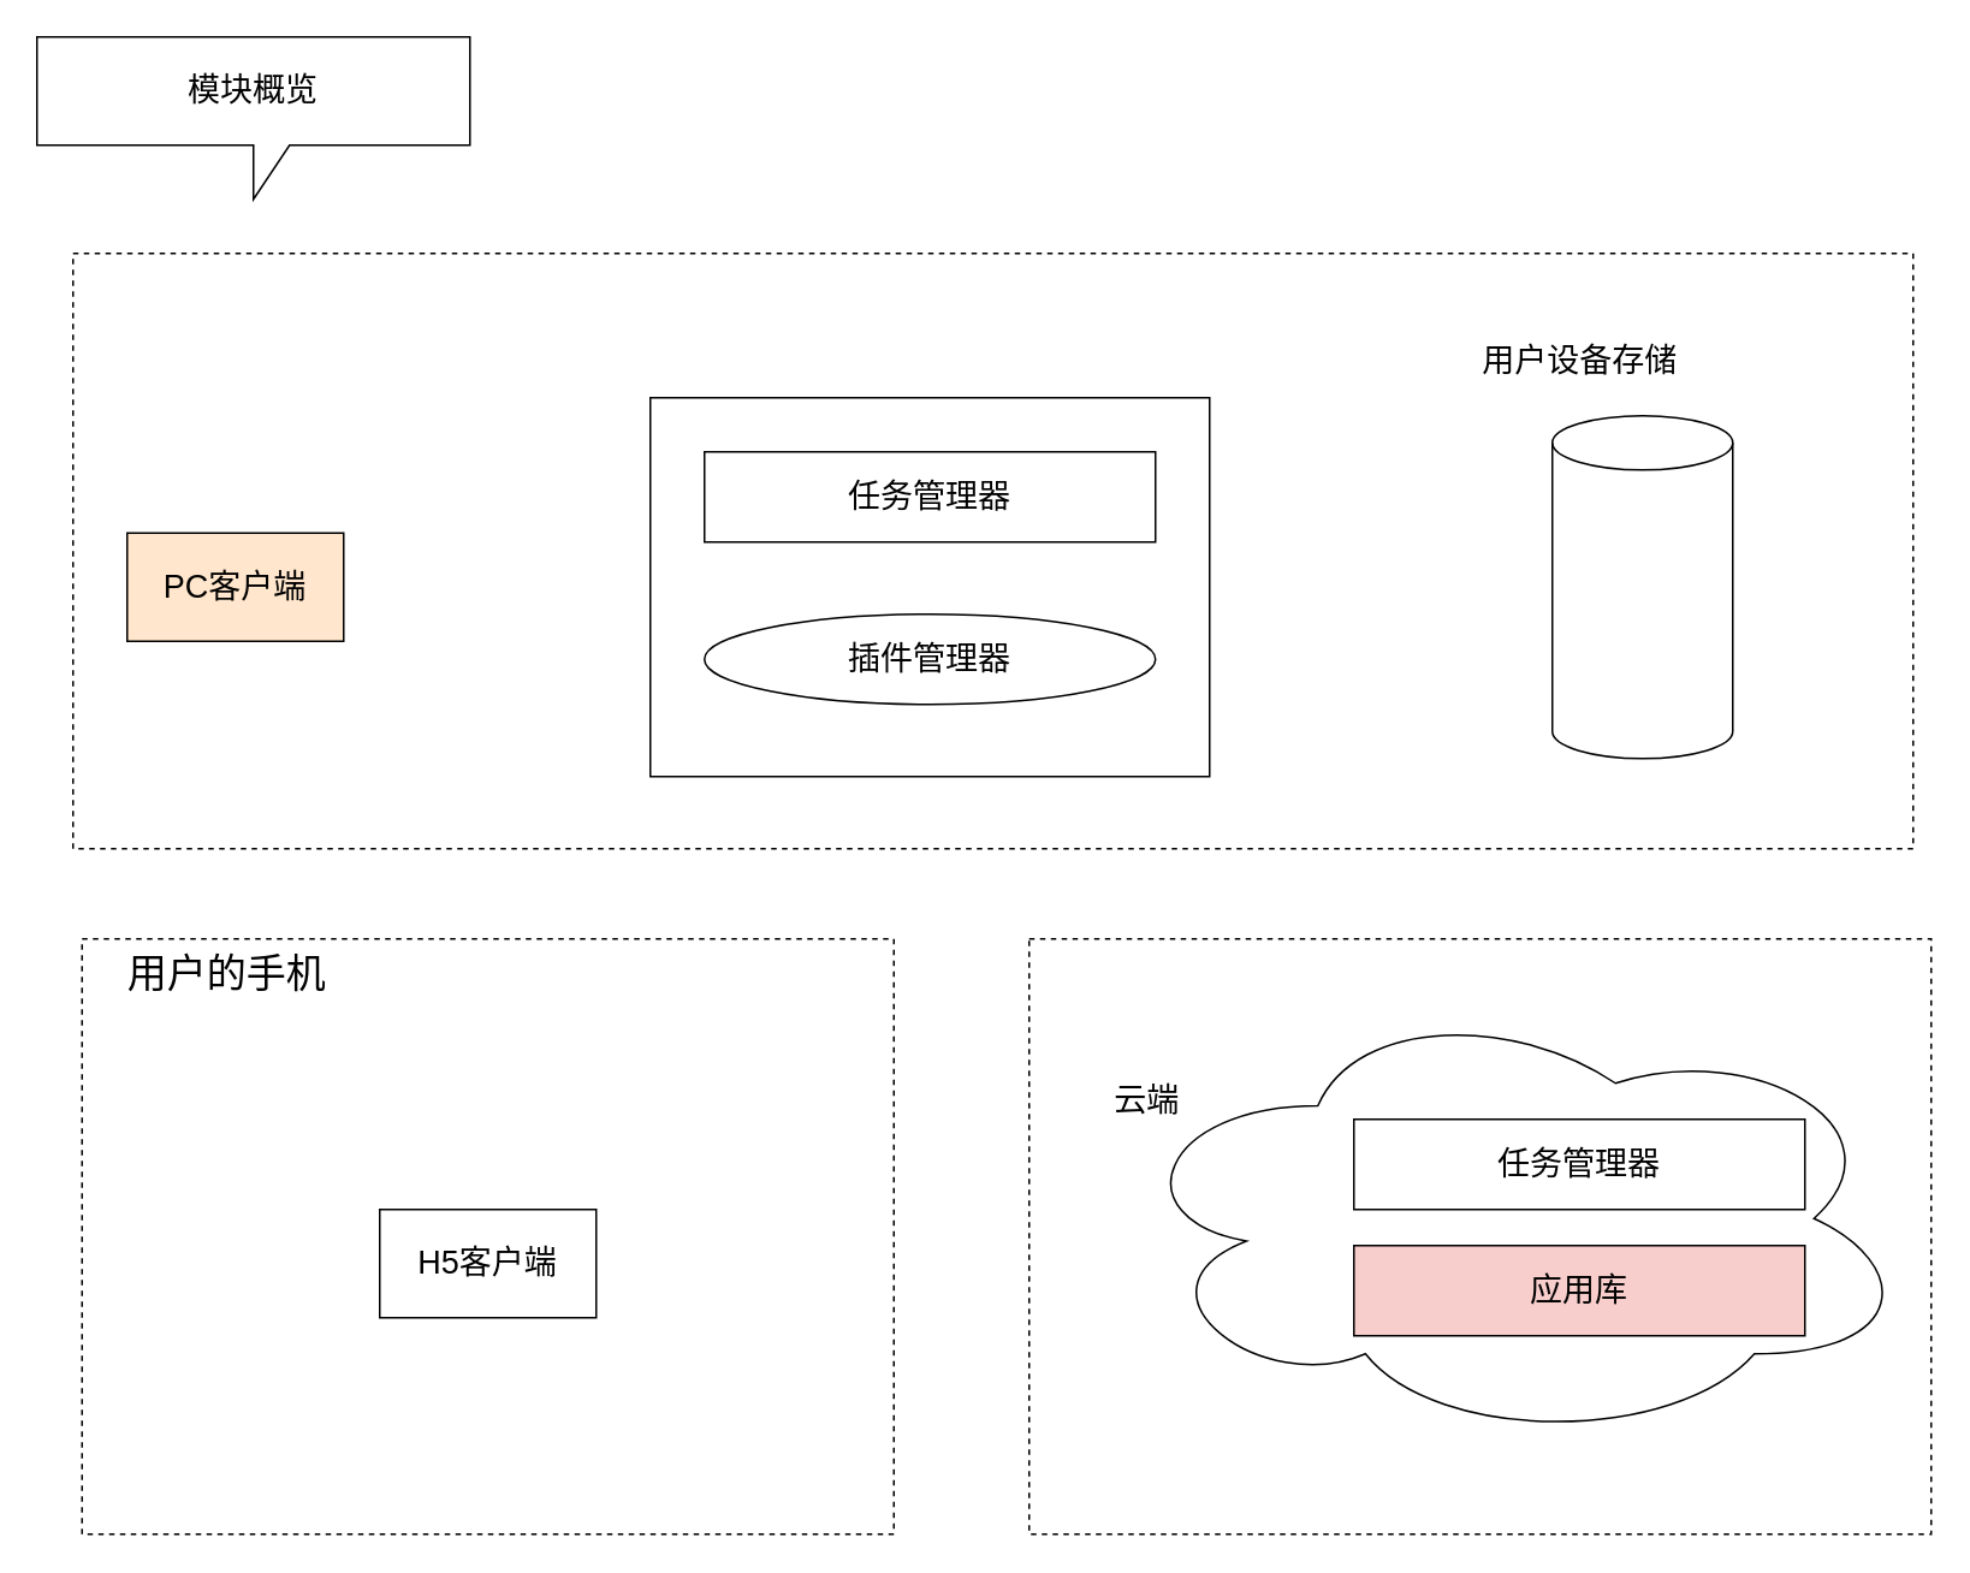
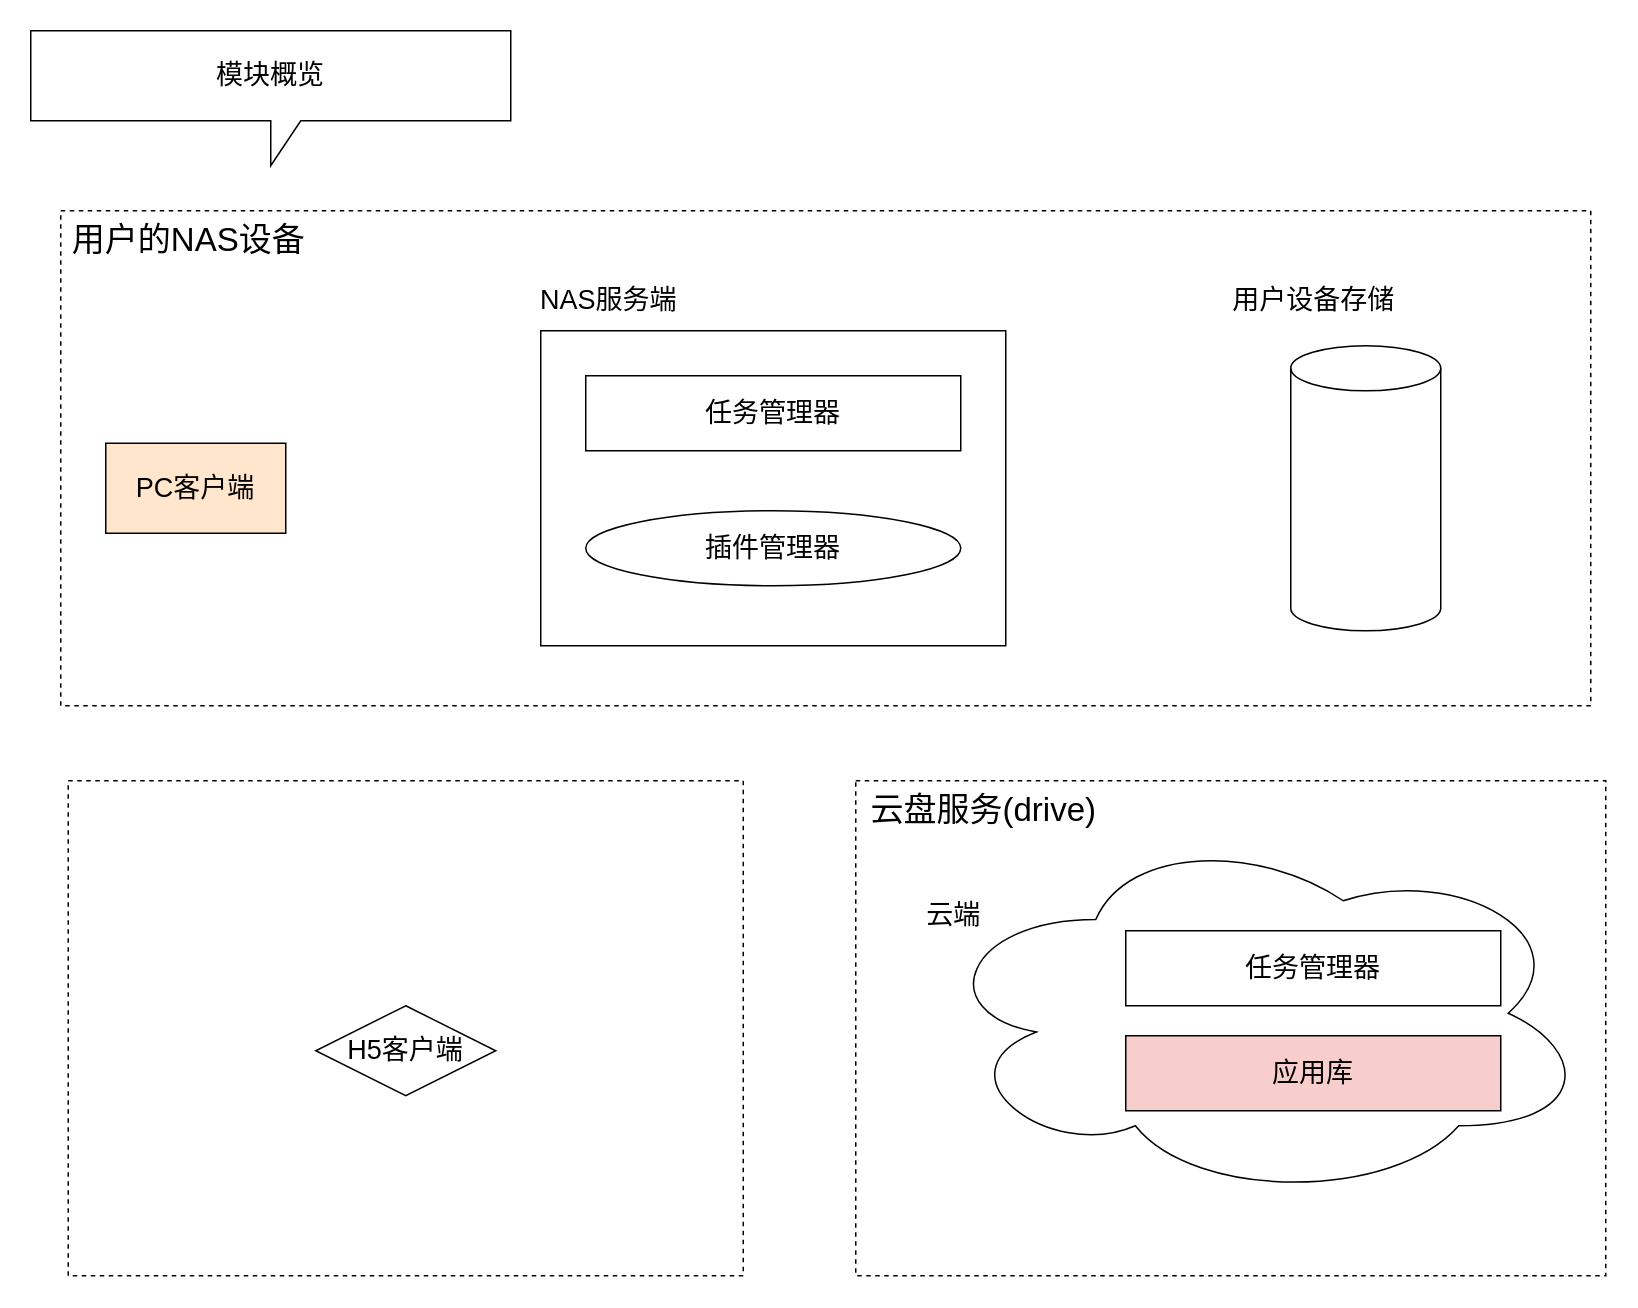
  <mxCell id="0" />
  <mxCell id="1" parent="0" />
  <mxCell id="2" value="&lt;font style=&quot;font-size: 18px&quot;&gt;PC客户端&lt;/font&gt;" style="rounded=0;whiteSpace=wrap;html=1;fillColor=#ffe6cc;" parent="1" vertex="1"><mxGeometry x="70" y="295" width="120" height="60" as="geometry" /></mxCell>
  <mxCell id="3" value="" style="rounded=0;whiteSpace=wrap;html=1;" parent="1" vertex="1"><mxGeometry x="360" y="220" width="310" height="210" as="geometry" /></mxCell>
+ <mxCell id="4" value="&lt;font style=&quot;font-size: 18px&quot;&gt;NAS服务端&lt;/font&gt;" style="text;html=1;align=center;verticalAlign=middle;resizable=0;points=[];autosize=1;strokeColor=none;fillColor=none;" parent="1" vertex="1"><mxGeometry x="350" y="190" width="110" height="20" as="geometry" /></mxCell>
  <mxCell id="5" value="任务管理器" style="rounded=0;whiteSpace=wrap;html=1;fontSize=18;" parent="1" vertex="1"><mxGeometry x="390" y="250" width="250" height="50" as="geometry" /></mxCell>
  <mxCell id="6" value="插件管理器" style="ellipse;whiteSpace=wrap;html=1;fontSize=18;" parent="1" vertex="1"><mxGeometry x="390" y="340" width="250" height="50" as="geometry" /></mxCell>
  <mxCell id="7" value="" style="ellipse;shape=cloud;whiteSpace=wrap;html=1;fontSize=18;" parent="1" vertex="1"><mxGeometry x="620" y="550" width="440" height="250" as="geometry" /></mxCell>
  <mxCell id="8" value="&lt;font style=&quot;font-size: 18px&quot;&gt;云端&lt;/font&gt;" style="text;html=1;align=center;verticalAlign=middle;resizable=0;points=[];autosize=1;strokeColor=none;fillColor=none;" parent="1" vertex="1"><mxGeometry x="610" y="600" width="50" height="20" as="geometry" /></mxCell>
  <mxCell id="9" value="任务管理器" style="rounded=0;whiteSpace=wrap;html=1;fontSize=18;" parent="1" vertex="1"><mxGeometry x="750" y="620" width="250" height="50" as="geometry" /></mxCell>
- <mxCell id="10" value="&lt;font style=&quot;font-size: 18px&quot;&gt;H5客户端&lt;/font&gt;" style="rounded=0;whiteSpace=wrap;html=1;" parent="1" vertex="1"><mxGeometry x="210" y="670" width="120" height="60" as="geometry" /></mxCell>
+ <mxCell id="10" value="&lt;font style=&quot;font-size: 18px&quot;&gt;H5客户端&lt;/font&gt;" style="rhombus;whiteSpace=wrap;html=1;" parent="1" vertex="1"><mxGeometry x="210" y="670" width="120" height="60" as="geometry" /></mxCell>
  <mxCell id="11" value="应用库" style="rounded=0;whiteSpace=wrap;html=1;fontSize=18;fillColor=#f8cecc;" parent="1" vertex="1"><mxGeometry x="750" y="690" width="250" height="50" as="geometry" /></mxCell>
- <mxCell id="12" value="模块概览" style="shape=callout;whiteSpace=wrap;html=1;perimeter=calloutPerimeter;fontSize=18;" parent="1" vertex="1"><mxGeometry x="20" y="20" width="240" height="90" as="geometry" /></mxCell>
+ <mxCell id="12" value="模块概览" style="shape=callout;whiteSpace=wrap;html=1;perimeter=calloutPerimeter;fontSize=18;" parent="1" vertex="1"><mxGeometry x="20" y="20" width="320" height="90" as="geometry" /></mxCell>
  <mxCell id="13" value="用户设备存储" style="text;html=1;align=center;verticalAlign=middle;resizable=0;points=[];autosize=1;strokeColor=none;fillColor=none;fontSize=18;" parent="1" vertex="1"><mxGeometry x="815" y="185" width="120" height="30" as="geometry" /></mxCell>
  <mxCell id="14" value="" style="shape=cylinder3;whiteSpace=wrap;html=1;boundedLbl=1;backgroundOutline=1;size=15;fontSize=18;" parent="1" vertex="1"><mxGeometry x="860" y="230" width="100" height="190" as="geometry" /></mxCell>
  <mxCell id="15" value="" style="rounded=0;whiteSpace=wrap;html=1;dashed=1;fillColor=none;" vertex="1" parent="1"><mxGeometry x="40" y="140" width="1020" height="330" as="geometry" /></mxCell>
+ <mxCell id="16" value="&lt;font style=&quot;font-size: 22px&quot;&gt;用户的NAS设备&lt;/font&gt;" style="text;html=1;align=center;verticalAlign=middle;resizable=0;points=[];autosize=1;strokeColor=none;fillColor=none;" vertex="1" parent="1"><mxGeometry x="40" y="150" width="170" height="20" as="geometry" /></mxCell>
  <mxCell id="17" value="" style="rounded=0;whiteSpace=wrap;html=1;dashed=1;fillColor=none;" vertex="1" parent="1"><mxGeometry x="45" y="520" width="450" height="330" as="geometry" /></mxCell>
- <mxCell id="18" value="&lt;font style=&quot;font-size: 22px&quot;&gt;用户的手机&lt;/font&gt;" style="text;html=1;align=center;verticalAlign=middle;resizable=0;points=[];autosize=1;strokeColor=none;fillColor=none;" vertex="1" parent="1"><mxGeometry x="60" y="530" width="130" height="20" as="geometry" /></mxCell>
  <mxCell id="19" value="" style="rounded=0;whiteSpace=wrap;html=1;dashed=1;fillColor=none;" vertex="1" parent="1"><mxGeometry x="570" y="520" width="500" height="330" as="geometry" /></mxCell>
+ <mxCell id="20" value="&lt;font style=&quot;font-size: 22px&quot;&gt;云盘服务(drive)&lt;/font&gt;" style="text;html=1;align=center;verticalAlign=middle;resizable=0;points=[];autosize=1;strokeColor=none;fillColor=none;" vertex="1" parent="1"><mxGeometry x="570" y="530" width="170" height="20" as="geometry" /></mxCell>
